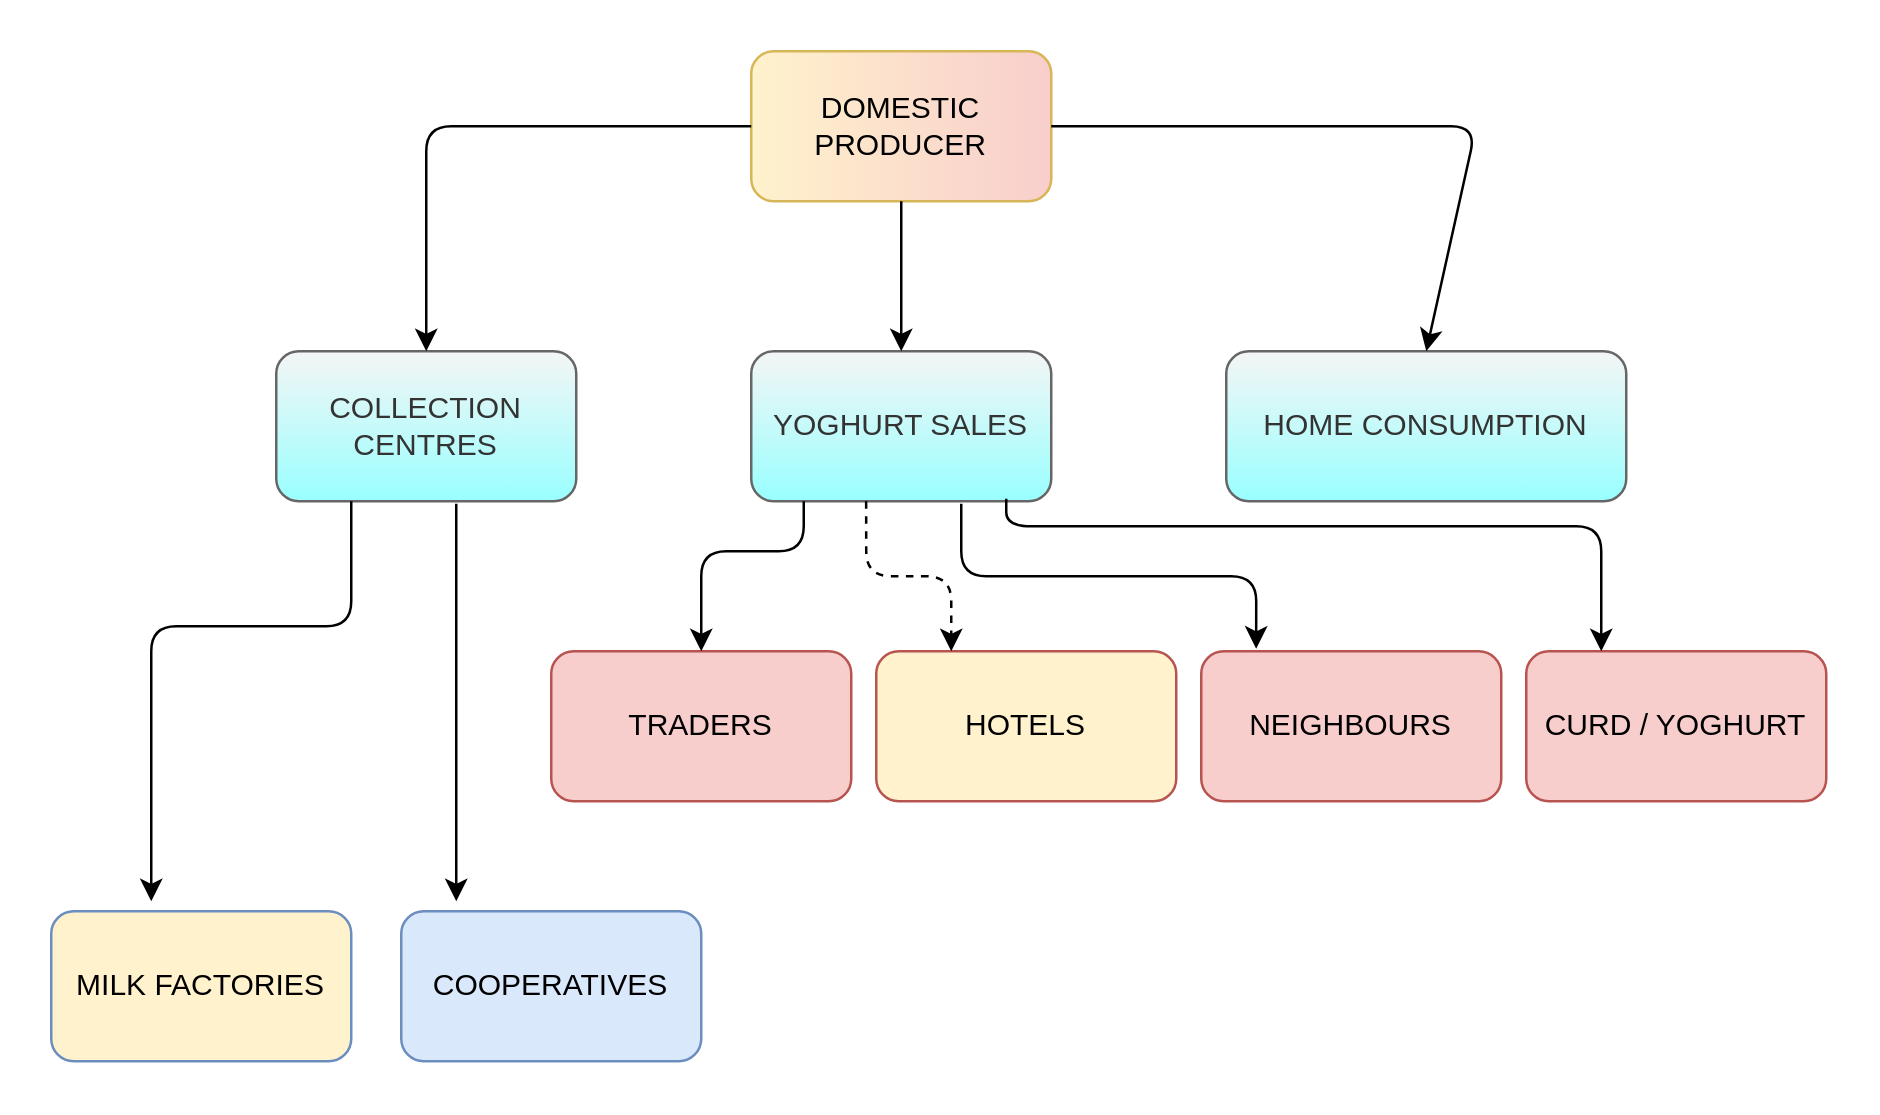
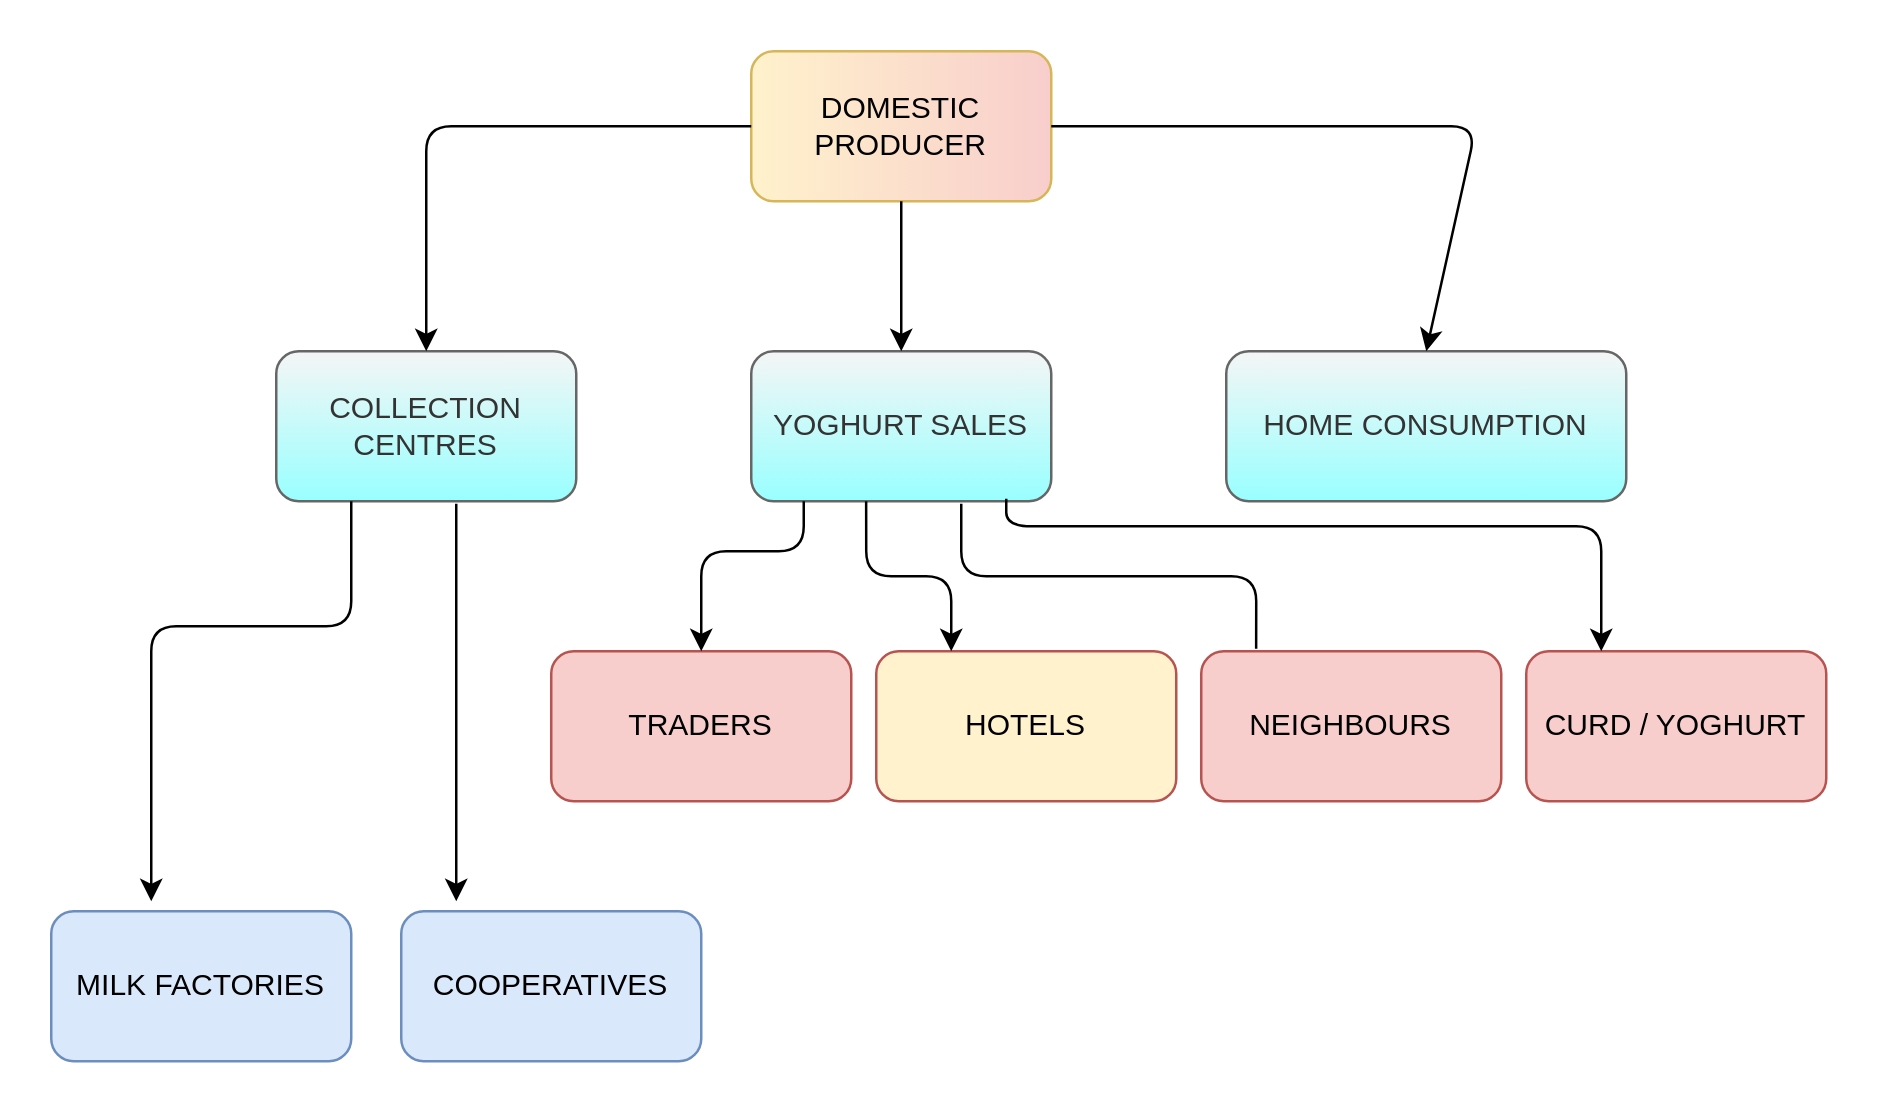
  <mxCell id="0" />
  <mxCell id="1" parent="0" />
  <mxCell id="2" value="DOMESTIC PRODUCER" style="rounded=1;whiteSpace=wrap;html=1;fillColor=#fff2cc;strokeColor=#d6b656;gradientDirection=east;gradientColor=#F8CECC;" vertex="1" parent="1"><mxGeometry x="300" y="20" width="120" height="60" as="geometry" /></mxCell>
  <mxCell id="3" value="HOME CONSUMPTION" style="rounded=1;whiteSpace=wrap;html=1;fillColor=#f5f5f5;strokeColor=#666666;fontColor=#333333;gradientColor=#99FFFF;" vertex="1" parent="1"><mxGeometry x="490" y="140" width="160" height="60" as="geometry" /></mxCell>
  <mxCell id="4" value="YOGHURT SALES" style="rounded=1;whiteSpace=wrap;html=1;fillColor=#f5f5f5;strokeColor=#666666;fontColor=#333333;gradientColor=#99FFFF;" vertex="1" parent="1"><mxGeometry x="300" y="140" width="120" height="60" as="geometry" /></mxCell>
  <mxCell id="5" value="COLLECTION CENTRES" style="rounded=1;whiteSpace=wrap;html=1;fillColor=#f5f5f5;strokeColor=#666666;fontColor=#333333;gradientColor=#99FFFF;" vertex="1" parent="1"><mxGeometry x="110" y="140" width="120" height="60" as="geometry" /></mxCell>
  <mxCell id="6" value="TRADERS" style="rounded=1;whiteSpace=wrap;html=1;fillColor=#f8cecc;strokeColor=#b85450;" vertex="1" parent="1"><mxGeometry x="220" y="260" width="120" height="60" as="geometry" /></mxCell>
  <mxCell id="7" value="HOTELS" style="rounded=1;whiteSpace=wrap;html=1;fillColor=#fff2cc;strokeColor=#b85450;" vertex="1" parent="1"><mxGeometry x="350" y="260" width="120" height="60" as="geometry" /></mxCell>
  <mxCell id="8" value="NEIGHBOURS" style="rounded=1;whiteSpace=wrap;html=1;fillColor=#f8cecc;strokeColor=#b85450;" vertex="1" parent="1"><mxGeometry x="480" y="260" width="120" height="60" as="geometry" /></mxCell>
  <mxCell id="9" value="CURD / YOGHURT" style="rounded=1;whiteSpace=wrap;html=1;fillColor=#f8cecc;strokeColor=#b85450;labelBorderColor=none;" vertex="1" parent="1"><mxGeometry x="610" y="260" width="120" height="60" as="geometry" /></mxCell>
- <mxCell id="10" value="MILK FACTORIES" style="rounded=1;whiteSpace=wrap;html=1;fillColor=#fff2cc;strokeColor=#6c8ebf;" vertex="1" parent="1"><mxGeometry x="20" y="364" width="120" height="60" as="geometry" /></mxCell>
+ <mxCell id="10" value="MILK FACTORIES" style="rounded=1;whiteSpace=wrap;html=1;fillColor=#dae8fc;strokeColor=#6c8ebf;" vertex="1" parent="1"><mxGeometry x="20" y="364" width="120" height="60" as="geometry" /></mxCell>
  <mxCell id="11" value="COOPERATIVES" style="rounded=1;whiteSpace=wrap;html=1;fillColor=#dae8fc;strokeColor=#6c8ebf;" vertex="1" parent="1"><mxGeometry x="160" y="364" width="120" height="60" as="geometry" /></mxCell>
  <mxCell id="12" value="" style="endArrow=classic;html=1;exitX=0.5;exitY=1;exitDx=0;exitDy=0;" edge="1" parent="1" source="2"><mxGeometry width="50" height="50" relative="1" as="geometry"><mxPoint x="350" y="270" as="sourcePoint" /><mxPoint x="360" y="140" as="targetPoint" /></mxGeometry></mxCell>
  <mxCell id="13" value="" style="endArrow=classic;html=1;exitX=0;exitY=0.5;exitDx=0;exitDy=0;entryX=0.5;entryY=0;entryDx=0;entryDy=0;" edge="1" parent="1" source="2" target="5"><mxGeometry width="50" height="50" relative="1" as="geometry"><mxPoint x="350" y="270" as="sourcePoint" /><mxPoint x="400" y="220" as="targetPoint" /><Array as="points"><mxPoint x="170" y="50" /></Array></mxGeometry></mxCell>
  <mxCell id="14" value="" style="endArrow=classic;html=1;exitX=0.25;exitY=1;exitDx=0;exitDy=0;" edge="1" parent="1" source="5"><mxGeometry width="50" height="50" relative="1" as="geometry"><mxPoint x="190" y="210" as="sourcePoint" /><mxPoint x="60" y="360" as="targetPoint" /><Array as="points"><mxPoint x="140" y="250" /><mxPoint x="60" y="250" /></Array></mxGeometry></mxCell>
  <mxCell id="15" value="" style="endArrow=classic;html=1;exitX=0.6;exitY=1.017;exitDx=0;exitDy=0;exitPerimeter=0;" edge="1" parent="1" source="5"><mxGeometry width="50" height="50" relative="1" as="geometry"><mxPoint x="350" y="270" as="sourcePoint" /><mxPoint x="182" y="360" as="targetPoint" /></mxGeometry></mxCell>
  <mxCell id="16" value="" style="endArrow=classic;html=1;" edge="1" parent="1"><mxGeometry width="50" height="50" relative="1" as="geometry"><mxPoint x="321" y="200" as="sourcePoint" /><mxPoint x="280" y="260" as="targetPoint" /><Array as="points"><mxPoint x="321" y="220" /><mxPoint x="280" y="220" /></Array></mxGeometry></mxCell>
- <mxCell id="17" value="" style="endArrow=classic;html=1;exitX=0.383;exitY=1;exitDx=0;exitDy=0;exitPerimeter=0;entryX=0.25;entryY=0;entryDx=0;entryDy=0;dashed=1;" edge="1" parent="1" source="4" target="7"><mxGeometry width="50" height="50" relative="1" as="geometry"><mxPoint x="350" y="270" as="sourcePoint" /><mxPoint x="400" y="220" as="targetPoint" /><Array as="points"><mxPoint x="346" y="230" /><mxPoint x="380" y="230" /></Array></mxGeometry></mxCell>
- <mxCell id="18" value="" style="endArrow=classic;html=1;exitX=0.7;exitY=1.017;exitDx=0;exitDy=0;exitPerimeter=0;entryX=0.183;entryY=-0.017;entryDx=0;entryDy=0;entryPerimeter=0;" edge="1" parent="1" source="4" target="8"><mxGeometry width="50" height="50" relative="1" as="geometry"><mxPoint x="350" y="270" as="sourcePoint" /><mxPoint x="400" y="220" as="targetPoint" /><Array as="points"><mxPoint x="384" y="230" /><mxPoint x="502" y="230" /></Array></mxGeometry></mxCell>
+ <mxCell id="17" value="" style="endArrow=classic;html=1;exitX=0.383;exitY=1;exitDx=0;exitDy=0;exitPerimeter=0;entryX=0.25;entryY=0;entryDx=0;entryDy=0;" edge="1" parent="1" source="4" target="7"><mxGeometry width="50" height="50" relative="1" as="geometry"><mxPoint x="350" y="270" as="sourcePoint" /><mxPoint x="400" y="220" as="targetPoint" /><Array as="points"><mxPoint x="346" y="230" /><mxPoint x="380" y="230" /></Array></mxGeometry></mxCell>
+ <mxCell id="18" value="" style="endArrow=none;html=1;exitX=0.7;exitY=1.017;exitDx=0;exitDy=0;exitPerimeter=0;entryX=0.183;entryY=-0.017;entryDx=0;entryDy=0;entryPerimeter=0;" edge="1" parent="1" source="4" target="8"><mxGeometry width="50" height="50" relative="1" as="geometry"><mxPoint x="350" y="270" as="sourcePoint" /><mxPoint x="400" y="220" as="targetPoint" /><Array as="points"><mxPoint x="384" y="230" /><mxPoint x="502" y="230" /></Array></mxGeometry></mxCell>
  <mxCell id="19" value="" style="endArrow=classic;html=1;exitX=0.85;exitY=0.983;exitDx=0;exitDy=0;entryX=0.25;entryY=0;entryDx=0;entryDy=0;exitPerimeter=0;" edge="1" parent="1" source="4" target="9"><mxGeometry width="50" height="50" relative="1" as="geometry"><mxPoint x="350" y="270" as="sourcePoint" /><mxPoint x="540" y="220" as="targetPoint" /><Array as="points"><mxPoint x="402" y="210" /><mxPoint x="640" y="210" /></Array></mxGeometry></mxCell>
  <mxCell id="20" value="" style="endArrow=classic;html=1;entryX=0.5;entryY=0;entryDx=0;entryDy=0;" edge="1" parent="1" target="3"><mxGeometry width="50" height="50" relative="1" as="geometry"><mxPoint x="420" y="50" as="sourcePoint" /><mxPoint x="400" y="220" as="targetPoint" /><Array as="points"><mxPoint x="590" y="50" /></Array></mxGeometry></mxCell>
